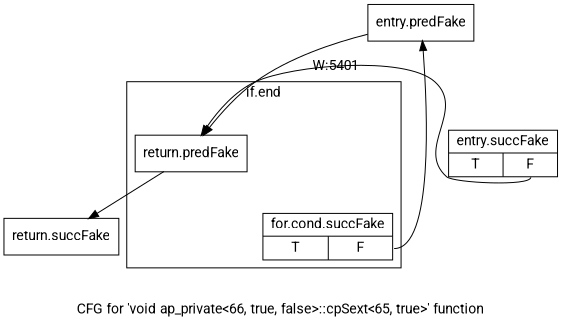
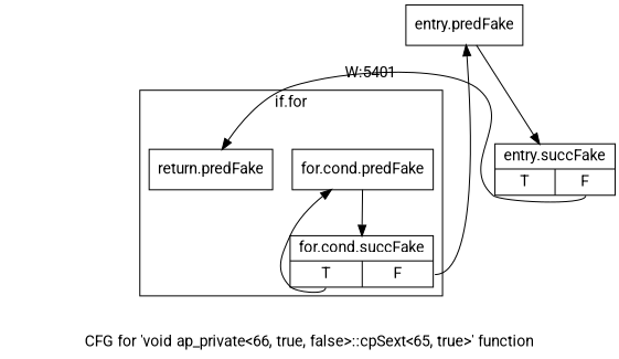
  digraph {
    fontname=Roboto
    label="CFG for 'void ap_private\<66, true, false\>::cpSext\<65, true\>' function"
    node [filename="/tools/Xilinx/Vitis_HLS/2022.1/include/etc/ap_private.h" fontname=Roboto linenumber=5581 shape=record]
    edge [execusionnum=0 filename="/tools/Xilinx/Vitis_HLS/2022.1/include/etc/ap_private.h" fontname=Roboto]
+   n1 [label="{for.cond.predFake}"]
    n2 [label="{for.cond.succFake|{<s0>T|<s1>F}}"]
    n3 [label="{return.predFake}" linenumber=5597]
    n4 [label="{entry.predFake}" filename="" linenumber=""]
-   n5 [label="{return.succFake}" linenumber=5597]
    n6 [label="{entry.succFake|{<s0>T|<s1>F}}" linenumber=5567]
    subgraph cluster_1 {
      invocationtime=1
-     label="if.end"
+     label="if.for"
      tripcount=0
+     n1
      n2
      n3
    }
+   n1 -> n2
+   n2 -> n1 [tailport=s0]
    n2 -> n4 [tailport=s1]
-   n3 -> n5
-   n4 -> n3 [execusionnum=6400]
+   n4 -> n6 [execusionnum=6400]
    n6 -> n3 [execusionnum=6400 label="W:5401" tailport=s1]
  }
